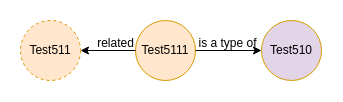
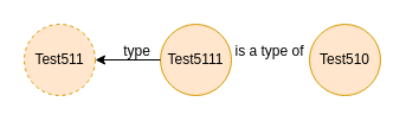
  <mxCell id="0" />
  <mxCell id="1" parent="0" />
  <mxCell id="2" value="Test511" style="ellipse;whiteSpace=wrap;html=1;aspect=fixed;fillColor=#ffe6cc;strokeColor=#d79b00;dashed=1;" vertex="1" parent="1"><mxGeometry x="20" y="20" width="60" height="60" as="geometry" /></mxCell>
- <mxCell id="3" value="Test510" style="ellipse;whiteSpace=wrap;html=1;aspect=fixed;fillColor=#e1d5e7;strokeColor=#d79b00;" vertex="1" parent="1"><mxGeometry x="261" y="20" width="60" height="60" as="geometry" /></mxCell>
+ <mxCell id="3" value="Test510" style="ellipse;whiteSpace=wrap;html=1;aspect=fixed;fillColor=#ffe6cc;strokeColor=#d79b00;" vertex="1" parent="1"><mxGeometry x="261" y="20" width="60" height="60" as="geometry" /></mxCell>
  <mxCell id="4" value="Test5111" style="ellipse;whiteSpace=wrap;html=1;aspect=fixed;fillColor=#ffe6cc;strokeColor=#d79b00;" vertex="1" parent="1"><mxGeometry x="135" y="20" width="60" height="60" as="geometry" /></mxCell>
- <mxCell id="5" value="" style="endArrow=classic;html=1;rounded=0;exitX=1;exitY=0.5;exitDx=0;exitDy=0;entryX=0;entryY=0.5;entryDx=0;entryDy=0;" edge="1" parent="1" source="4" target="3"><mxGeometry width="50" height="50" relative="1" as="geometry"><mxPoint x="305" y="90" as="sourcePoint" /><mxPoint x="355" y="40" as="targetPoint" /></mxGeometry></mxCell>
  <mxCell id="6" value="is a type of" style="text;html=1;align=center;verticalAlign=middle;resizable=0;points=[];autosize=1;strokeColor=none;fillColor=none;" vertex="1" parent="1"><mxGeometry x="187" y="28" width="80" height="30" as="geometry" /></mxCell>
  <mxCell id="7" value="" style="endArrow=classic;html=1;rounded=0;exitX=0;exitY=0.5;exitDx=0;exitDy=0;entryX=1;entryY=0.5;entryDx=0;entryDy=0;" edge="1" parent="1" source="4" target="2"><mxGeometry width="50" height="50" relative="1" as="geometry"><mxPoint x="305" y="90" as="sourcePoint" /><mxPoint x="355" y="40" as="targetPoint" /></mxGeometry></mxCell>
- <mxCell id="8" value="related" style="text;html=1;align=center;verticalAlign=middle;resizable=0;points=[];autosize=1;strokeColor=none;fillColor=none;" vertex="1" parent="1"><mxGeometry x="85" y="28" width="60" height="30" as="geometry" /></mxCell>
+ <mxCell id="8" value="type" style="text;html=1;align=center;verticalAlign=middle;resizable=0;points=[];autosize=1;strokeColor=none;fillColor=none;" vertex="1" parent="1"><mxGeometry x="85" y="28" width="60" height="30" as="geometry" /></mxCell>
